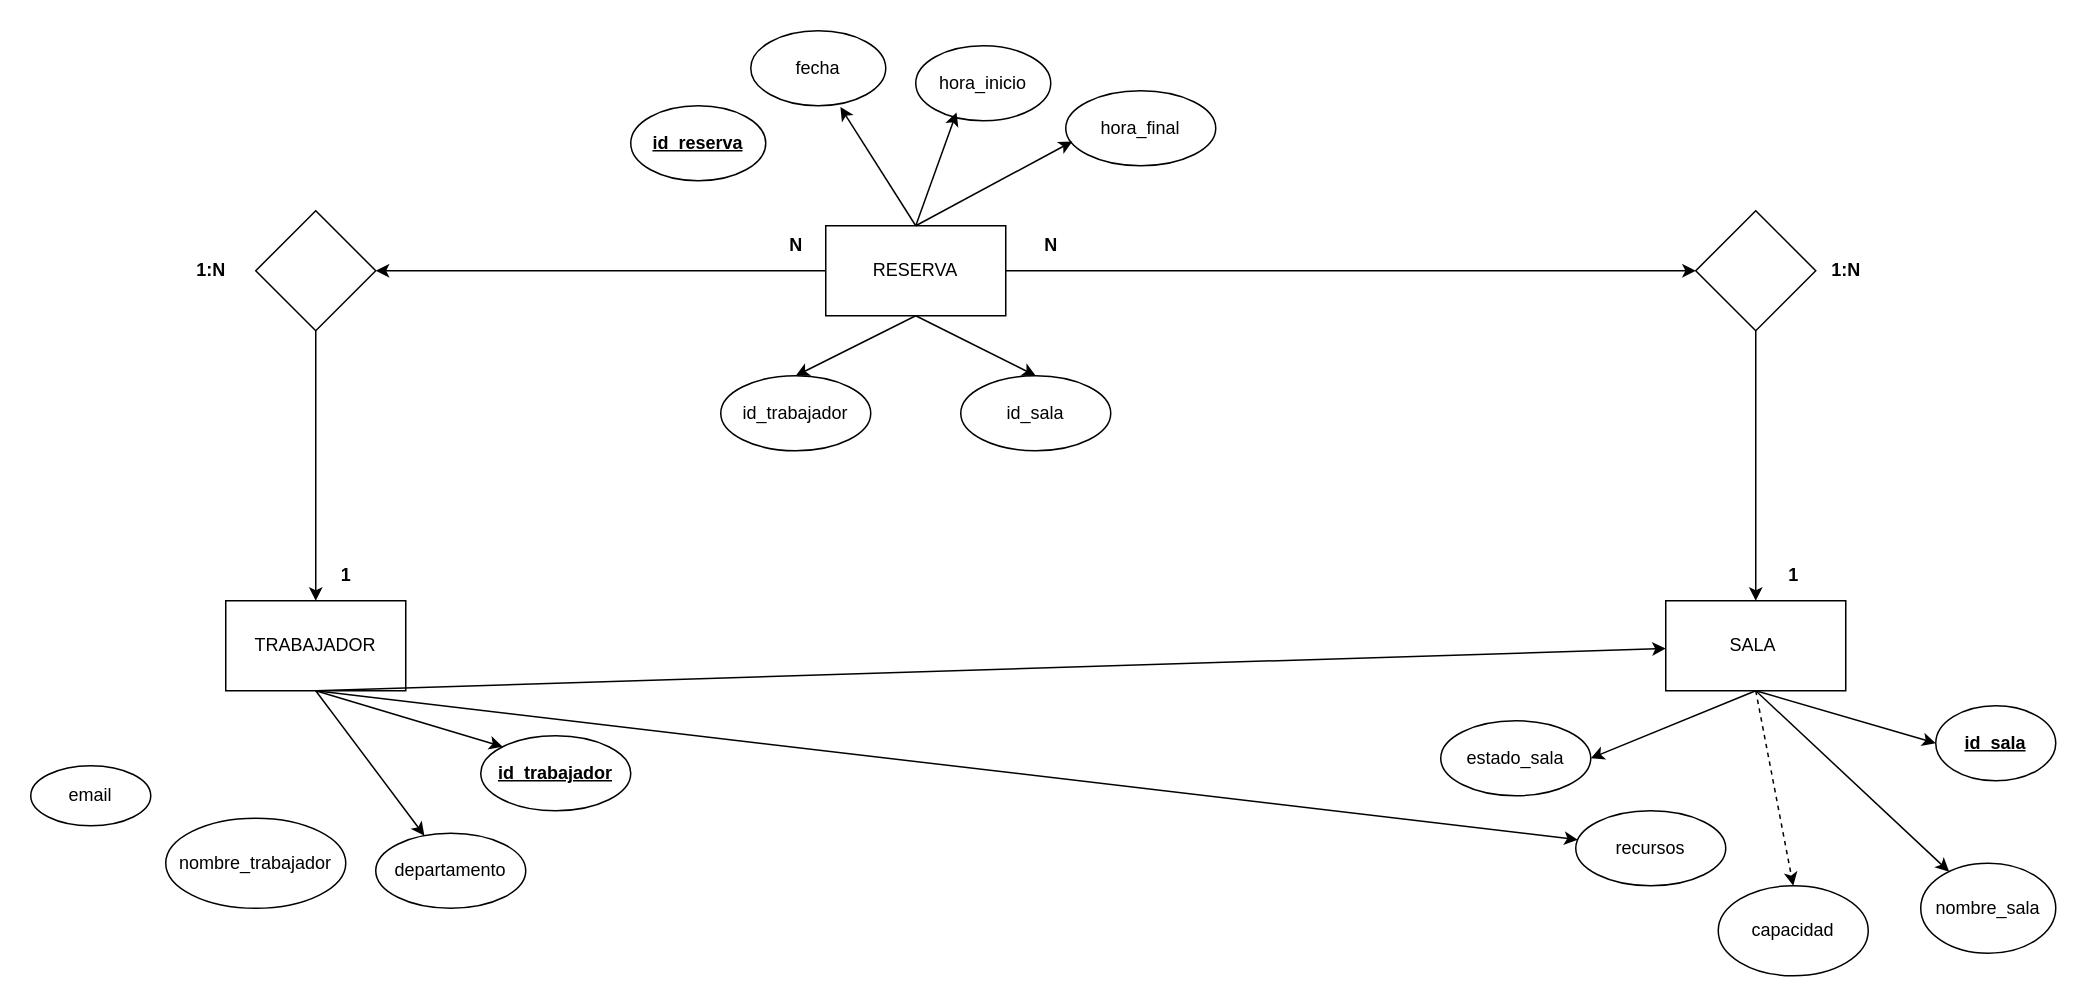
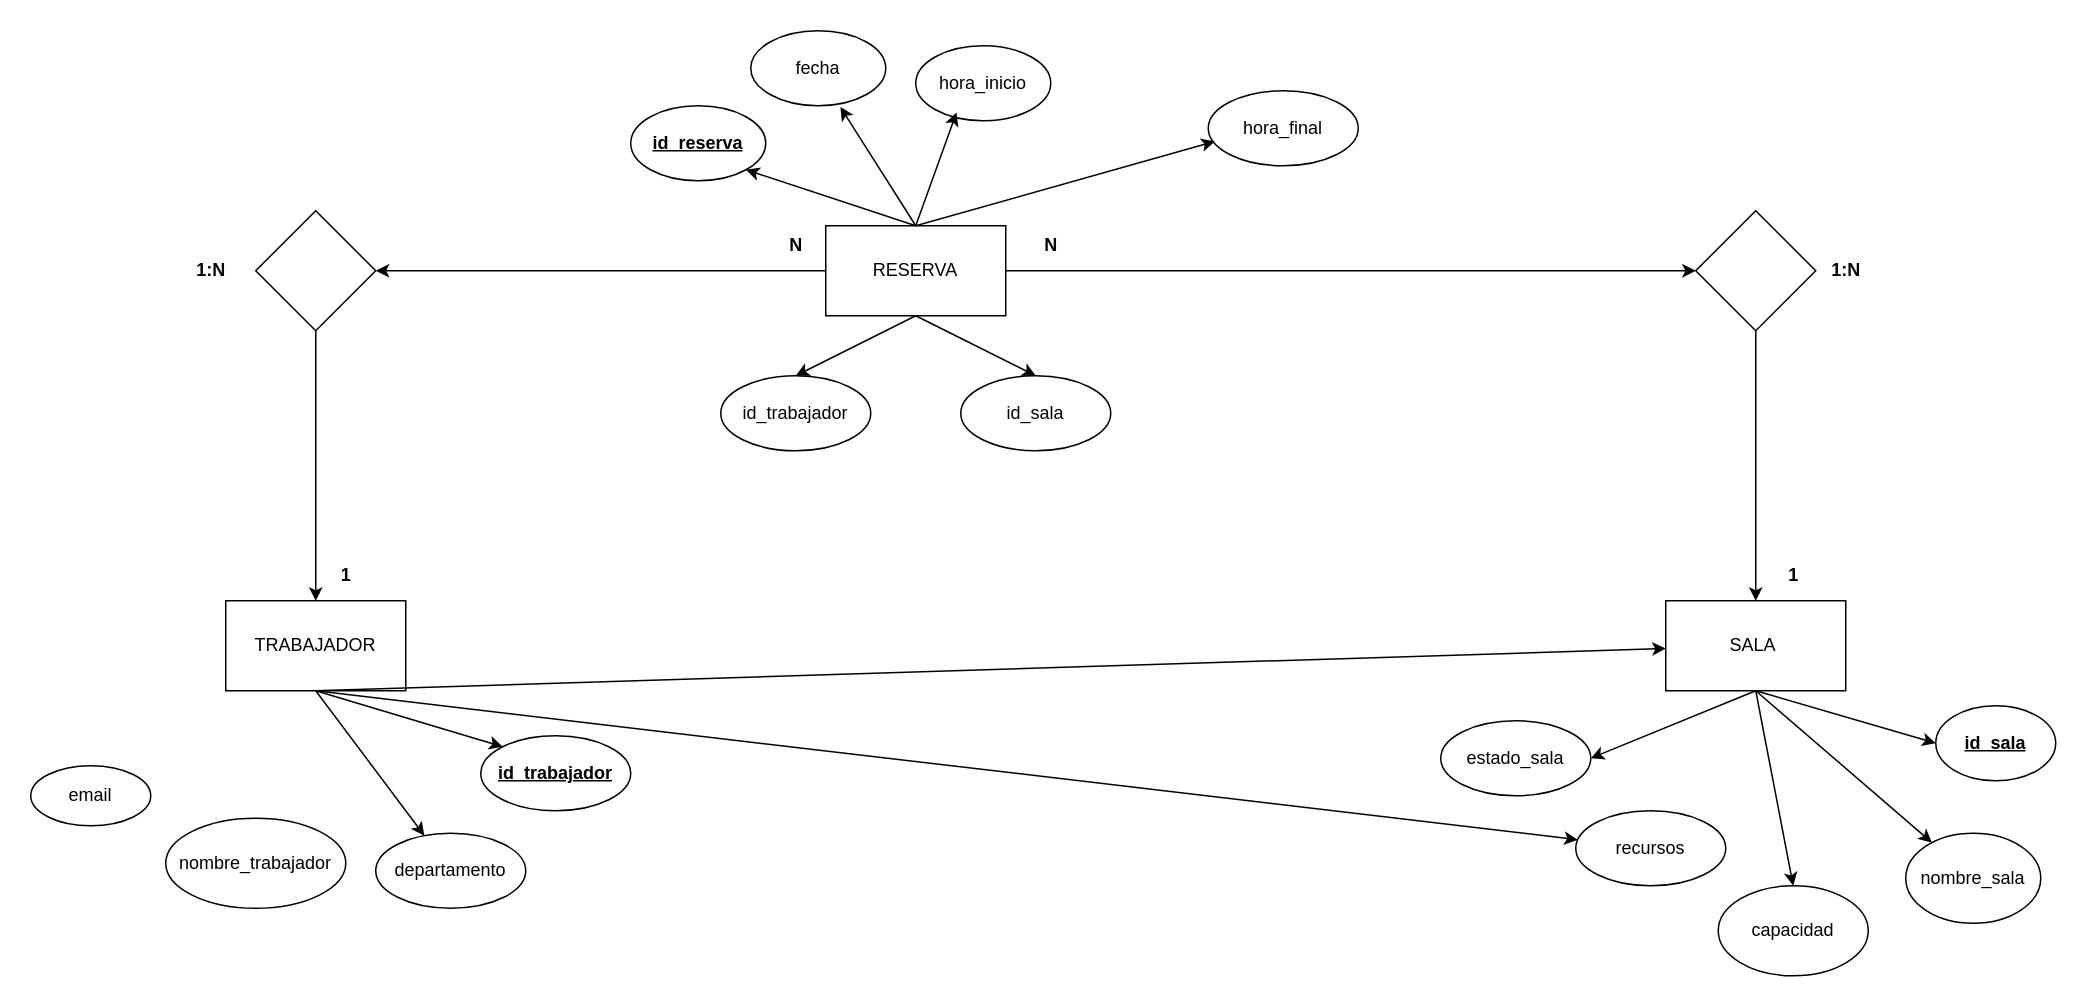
  <mxCell id="0" />
  <mxCell id="1" parent="0" />
  <mxCell id="2" value="RESERVA" style="rounded=0;whiteSpace=wrap;html=1;" vertex="1" parent="1"><mxGeometry x="550" y="150" width="120" height="60" as="geometry" /></mxCell>
  <mxCell id="3" value="&lt;u&gt;&lt;b&gt;id_reserva&lt;/b&gt;&lt;/u&gt;" style="ellipse;whiteSpace=wrap;html=1;" vertex="1" parent="1"><mxGeometry x="420" y="70" width="90" height="50" as="geometry" /></mxCell>
  <mxCell id="4" value="fecha" style="ellipse;whiteSpace=wrap;html=1;" vertex="1" parent="1"><mxGeometry x="500" y="20" width="90" height="50" as="geometry" /></mxCell>
  <mxCell id="5" value="hora_inicio" style="ellipse;whiteSpace=wrap;html=1;" vertex="1" parent="1"><mxGeometry x="610" y="30" width="90" height="50" as="geometry" /></mxCell>
- <mxCell id="6" value="hora_final" style="ellipse;whiteSpace=wrap;html=1;" vertex="1" parent="1"><mxGeometry x="710" y="60" width="100" height="50" as="geometry" /></mxCell>
+ <mxCell id="6" value="hora_final" style="ellipse;whiteSpace=wrap;html=1;" vertex="1" parent="1"><mxGeometry x="805" y="60" width="100" height="50" as="geometry" /></mxCell>
+ <mxCell id="7" value="" style="endArrow=classic;html=1;rounded=0;exitX=0.5;exitY=0;exitDx=0;exitDy=0;entryX=1;entryY=1;entryDx=0;entryDy=0;" edge="1" parent="1" source="2" target="3"><mxGeometry width="50" height="50" relative="1" as="geometry"><mxPoint x="600" y="40" as="sourcePoint" /><mxPoint x="650" y="-10" as="targetPoint" /></mxGeometry></mxCell>
  <mxCell id="8" value="" style="endArrow=classic;html=1;rounded=0;exitX=0.5;exitY=0;exitDx=0;exitDy=0;entryX=0.664;entryY=1.017;entryDx=0;entryDy=0;entryPerimeter=0;" edge="1" parent="1" source="2" target="4"><mxGeometry width="50" height="50" relative="1" as="geometry"><mxPoint x="600" y="40" as="sourcePoint" /><mxPoint x="650" y="-10" as="targetPoint" /></mxGeometry></mxCell>
  <mxCell id="9" value="" style="endArrow=classic;html=1;rounded=0;entryX=0.302;entryY=0.889;entryDx=0;entryDy=0;entryPerimeter=0;exitX=0.5;exitY=0;exitDx=0;exitDy=0;" edge="1" parent="1" source="2" target="5"><mxGeometry width="50" height="50" relative="1" as="geometry"><mxPoint x="600" y="140" as="sourcePoint" /><mxPoint x="650" y="-10" as="targetPoint" /></mxGeometry></mxCell>
  <mxCell id="10" value="" style="endArrow=classic;html=1;rounded=0;exitX=0.5;exitY=0;exitDx=0;exitDy=0;entryX=0.044;entryY=0.676;entryDx=0;entryDy=0;entryPerimeter=0;" edge="1" parent="1" source="2" target="6"><mxGeometry width="50" height="50" relative="1" as="geometry"><mxPoint x="600" y="40" as="sourcePoint" /><mxPoint x="650" y="-10" as="targetPoint" /></mxGeometry></mxCell>
  <mxCell id="11" value="SALA&amp;nbsp;" style="rounded=0;whiteSpace=wrap;html=1;" vertex="1" parent="1"><mxGeometry x="1110" y="400" width="120" height="60" as="geometry" /></mxCell>
  <mxCell id="12" value="TRABAJADOR" style="rounded=0;whiteSpace=wrap;html=1;" vertex="1" parent="1"><mxGeometry x="150" y="400" width="120" height="60" as="geometry" /></mxCell>
  <mxCell id="13" value="capacidad" style="ellipse;whiteSpace=wrap;html=1;" vertex="1" parent="1"><mxGeometry x="1145" y="590" width="100" height="60" as="geometry" /></mxCell>
  <mxCell id="14" value="recursos" style="ellipse;whiteSpace=wrap;html=1;" vertex="1" parent="1"><mxGeometry x="1050" y="540" width="100" height="50" as="geometry" /></mxCell>
  <mxCell id="15" value="&lt;u&gt;&lt;b&gt;id_sala&lt;/b&gt;&lt;/u&gt;" style="ellipse;whiteSpace=wrap;html=1;" vertex="1" parent="1"><mxGeometry x="1290" y="470" width="80" height="50" as="geometry" /></mxCell>
- <mxCell id="16" value="nombre_sala" style="ellipse;whiteSpace=wrap;html=1;" vertex="1" parent="1"><mxGeometry x="1280" y="575" width="90" height="60" as="geometry" /></mxCell>
+ <mxCell id="16" value="nombre_sala" style="ellipse;whiteSpace=wrap;html=1;" vertex="1" parent="1"><mxGeometry x="1270" y="555" width="90" height="60" as="geometry" /></mxCell>
  <mxCell id="17" value="" style="rhombus;whiteSpace=wrap;html=1;" vertex="1" parent="1"><mxGeometry x="1130" y="140" width="80" height="80" as="geometry" /></mxCell>
  <mxCell id="18" value="" style="endArrow=classic;html=1;rounded=0;exitX=1;exitY=0.5;exitDx=0;exitDy=0;entryX=0;entryY=0.5;entryDx=0;entryDy=0;" edge="1" parent="1" source="2" target="17"><mxGeometry width="50" height="50" relative="1" as="geometry"><mxPoint x="630" y="380" as="sourcePoint" /><mxPoint x="680" y="330" as="targetPoint" /></mxGeometry></mxCell>
  <mxCell id="19" value="" style="endArrow=classic;html=1;rounded=0;exitX=0.5;exitY=1;exitDx=0;exitDy=0;entryX=0.5;entryY=0;entryDx=0;entryDy=0;" edge="1" parent="1" source="17" target="11"><mxGeometry width="50" height="50" relative="1" as="geometry"><mxPoint x="630" y="380" as="sourcePoint" /><mxPoint x="680" y="330" as="targetPoint" /></mxGeometry></mxCell>
  <mxCell id="20" value="" style="endArrow=classic;html=1;rounded=0;exitX=0.5;exitY=1;exitDx=0;exitDy=0;entryX=0;entryY=0.5;entryDx=0;entryDy=0;" edge="1" parent="1" source="11" target="15"><mxGeometry width="50" height="50" relative="1" as="geometry"><mxPoint x="630" y="510" as="sourcePoint" /><mxPoint x="680" y="460" as="targetPoint" /></mxGeometry></mxCell>
  <mxCell id="21" value="" style="endArrow=classic;html=1;rounded=0;exitX=0.5;exitY=1;exitDx=0;exitDy=0;" edge="1" parent="1" source="11" target="16"><mxGeometry width="50" height="50" relative="1" as="geometry"><mxPoint x="630" y="510" as="sourcePoint" /><mxPoint x="680" y="460" as="targetPoint" /></mxGeometry></mxCell>
- <mxCell id="22" value="" style="endArrow=classic;html=1;rounded=0;exitX=0.5;exitY=1;exitDx=0;exitDy=0;entryX=0.5;entryY=0;entryDx=0;entryDy=0;dashed=1;" edge="1" parent="1" source="11" target="13"><mxGeometry width="50" height="50" relative="1" as="geometry"><mxPoint x="630" y="510" as="sourcePoint" /><mxPoint x="680" y="460" as="targetPoint" /></mxGeometry></mxCell>
+ <mxCell id="22" value="" style="endArrow=classic;html=1;rounded=0;exitX=0.5;exitY=1;exitDx=0;exitDy=0;entryX=0.5;entryY=0;entryDx=0;entryDy=0;" edge="1" parent="1" source="11" target="13"><mxGeometry width="50" height="50" relative="1" as="geometry"><mxPoint x="630" y="510" as="sourcePoint" /><mxPoint x="680" y="460" as="targetPoint" /></mxGeometry></mxCell>
  <mxCell id="23" value="&lt;b&gt;1:N&lt;/b&gt;" style="text;html=1;align=center;verticalAlign=middle;resizable=0;points=[];autosize=1;strokeColor=none;fillColor=none;" vertex="1" parent="1"><mxGeometry x="1210" y="165" width="40" height="30" as="geometry" /></mxCell>
  <mxCell id="24" value="" style="rhombus;whiteSpace=wrap;html=1;" vertex="1" parent="1"><mxGeometry x="170" y="140" width="80" height="80" as="geometry" /></mxCell>
  <mxCell id="25" value="" style="endArrow=classic;html=1;rounded=0;entryX=1;entryY=0.5;entryDx=0;entryDy=0;exitX=0;exitY=0.5;exitDx=0;exitDy=0;" edge="1" parent="1" source="2" target="24"><mxGeometry width="50" height="50" relative="1" as="geometry"><mxPoint x="630" y="380" as="sourcePoint" /><mxPoint x="680" y="330" as="targetPoint" /></mxGeometry></mxCell>
  <mxCell id="26" value="" style="endArrow=classic;html=1;rounded=0;exitX=0.5;exitY=1;exitDx=0;exitDy=0;" edge="1" parent="1" source="24" target="12"><mxGeometry width="50" height="50" relative="1" as="geometry"><mxPoint x="630" y="380" as="sourcePoint" /><mxPoint x="680" y="330" as="targetPoint" /></mxGeometry></mxCell>
  <mxCell id="27" value="&lt;u&gt;&lt;b&gt;id_trabajador&lt;/b&gt;&lt;/u&gt;" style="ellipse;whiteSpace=wrap;html=1;" vertex="1" parent="1"><mxGeometry x="320" y="490" width="100" height="50" as="geometry" /></mxCell>
  <mxCell id="28" value="nombre_trabajador" style="ellipse;whiteSpace=wrap;html=1;" vertex="1" parent="1"><mxGeometry x="110" y="545" width="120" height="60" as="geometry" /></mxCell>
  <mxCell id="29" value="email" style="ellipse;whiteSpace=wrap;html=1;" vertex="1" parent="1"><mxGeometry x="20" y="510" width="80" height="40" as="geometry" /></mxCell>
  <mxCell id="30" value="" style="endArrow=classic;html=1;rounded=0;exitX=0.5;exitY=1;exitDx=0;exitDy=0;entryX=0;entryY=0;entryDx=0;entryDy=0;" edge="1" parent="1" source="12" target="27"><mxGeometry width="50" height="50" relative="1" as="geometry"><mxPoint x="630" y="380" as="sourcePoint" /><mxPoint x="680" y="330" as="targetPoint" /></mxGeometry></mxCell>
  <mxCell id="31" value="" style="endArrow=classic;html=1;rounded=0;exitX=0.5;exitY=1;exitDx=0;exitDy=0;" edge="1" parent="1" source="12" target="14"><mxGeometry width="50" height="50" relative="1" as="geometry"><mxPoint x="630" y="380" as="sourcePoint" /><mxPoint x="680" y="330" as="targetPoint" /></mxGeometry></mxCell>
  <mxCell id="32" value="" style="endArrow=classic;html=1;rounded=0;exitX=0.5;exitY=1;exitDx=0;exitDy=0;" edge="1" parent="1" source="12" target="11"><mxGeometry width="50" height="50" relative="1" as="geometry"><mxPoint x="630" y="380" as="sourcePoint" /><mxPoint x="680" y="330" as="targetPoint" /></mxGeometry></mxCell>
  <mxCell id="33" value="&lt;b&gt;1:N&lt;/b&gt;" style="text;html=1;align=center;verticalAlign=middle;resizable=0;points=[];autosize=1;strokeColor=none;fillColor=none;" vertex="1" parent="1"><mxGeometry x="120" y="165" width="40" height="30" as="geometry" /></mxCell>
  <mxCell id="34" value="id_sala" style="ellipse;whiteSpace=wrap;html=1;" vertex="1" parent="1"><mxGeometry x="640" y="250" width="100" height="50" as="geometry" /></mxCell>
  <mxCell id="35" value="id_trabajador" style="ellipse;whiteSpace=wrap;html=1;" vertex="1" parent="1"><mxGeometry x="480" y="250" width="100" height="50" as="geometry" /></mxCell>
  <mxCell id="36" value="" style="endArrow=classic;html=1;rounded=0;exitX=0.5;exitY=1;exitDx=0;exitDy=0;entryX=0.5;entryY=0;entryDx=0;entryDy=0;" edge="1" parent="1" source="2" target="34"><mxGeometry width="50" height="50" relative="1" as="geometry"><mxPoint x="630" y="380" as="sourcePoint" /><mxPoint x="680" y="330" as="targetPoint" /></mxGeometry></mxCell>
  <mxCell id="37" value="" style="endArrow=classic;html=1;rounded=0;exitX=0.5;exitY=1;exitDx=0;exitDy=0;entryX=0.5;entryY=0;entryDx=0;entryDy=0;" edge="1" parent="1" source="2" target="35"><mxGeometry width="50" height="50" relative="1" as="geometry"><mxPoint x="630" y="380" as="sourcePoint" /><mxPoint x="680" y="330" as="targetPoint" /></mxGeometry></mxCell>
  <mxCell id="38" value="&lt;b&gt;1&lt;/b&gt;" style="text;html=1;align=center;verticalAlign=middle;resizable=0;points=[];autosize=1;strokeColor=none;fillColor=none;" vertex="1" parent="1"><mxGeometry x="215" y="368" width="30" height="30" as="geometry" /></mxCell>
  <mxCell id="39" value="&lt;b&gt;1&lt;/b&gt;" style="text;html=1;align=center;verticalAlign=middle;resizable=0;points=[];autosize=1;strokeColor=none;fillColor=none;" vertex="1" parent="1"><mxGeometry x="1180" y="368" width="30" height="30" as="geometry" /></mxCell>
  <mxCell id="40" value="&lt;b&gt;N&lt;/b&gt;" style="text;html=1;align=center;verticalAlign=middle;resizable=0;points=[];autosize=1;strokeColor=none;fillColor=none;" vertex="1" parent="1"><mxGeometry x="685" y="148" width="30" height="30" as="geometry" /></mxCell>
  <mxCell id="41" value="&lt;b&gt;N&lt;/b&gt;" style="text;html=1;align=center;verticalAlign=middle;resizable=0;points=[];autosize=1;strokeColor=none;fillColor=none;" vertex="1" parent="1"><mxGeometry x="515" y="148" width="30" height="30" as="geometry" /></mxCell>
  <mxCell id="42" value="departamento" style="ellipse;whiteSpace=wrap;html=1;" vertex="1" parent="1"><mxGeometry x="250" y="555" width="100" height="50" as="geometry" /></mxCell>
  <mxCell id="43" value="" style="endArrow=classic;html=1;rounded=0;exitX=0.5;exitY=1;exitDx=0;exitDy=0;" edge="1" parent="1" source="12" target="42"><mxGeometry width="50" height="50" relative="1" as="geometry"><mxPoint x="630" y="510" as="sourcePoint" /><mxPoint x="680" y="460" as="targetPoint" /></mxGeometry></mxCell>
  <mxCell id="44" value="estado_sala" style="ellipse;whiteSpace=wrap;html=1;" vertex="1" parent="1"><mxGeometry x="960" y="480" width="100" height="50" as="geometry" /></mxCell>
  <mxCell id="45" value="" style="endArrow=classic;html=1;rounded=0;exitX=0.5;exitY=1;exitDx=0;exitDy=0;entryX=1;entryY=0.5;entryDx=0;entryDy=0;" edge="1" parent="1" source="11" target="44"><mxGeometry width="50" height="50" relative="1" as="geometry"><mxPoint x="630" y="380" as="sourcePoint" /><mxPoint x="680" y="330" as="targetPoint" /></mxGeometry></mxCell>
